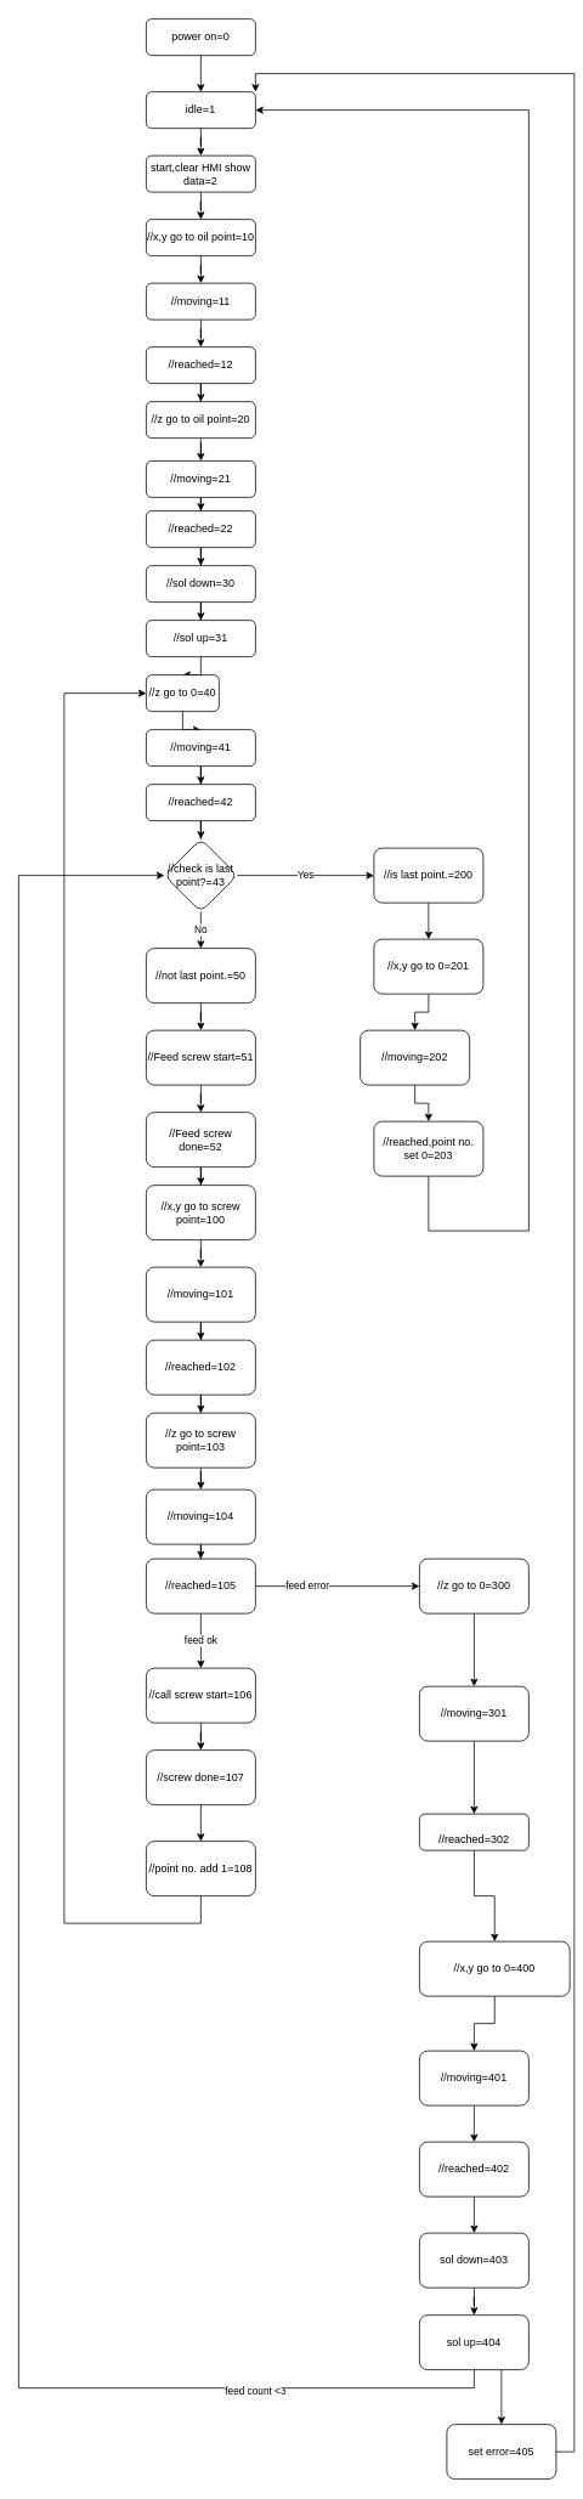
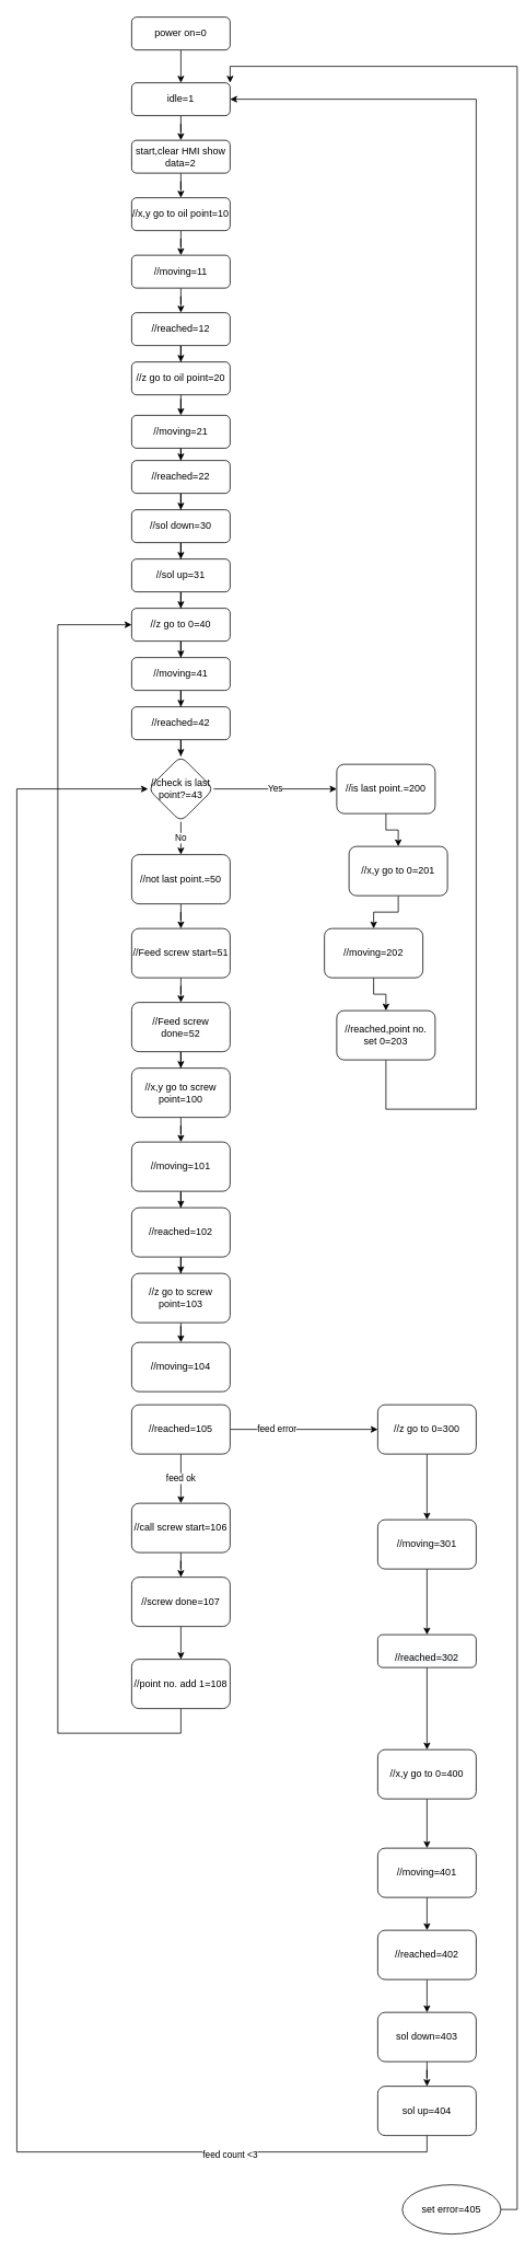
  <mxCell id="0" />
  <mxCell id="1" parent="0" />
  <mxCell id="2" value="" style="edgeStyle=orthogonalEdgeStyle;rounded=0;orthogonalLoop=1;jettySize=auto;html=1;" parent="1" source="3" target="5" edge="1"><mxGeometry relative="1" as="geometry" /></mxCell>
  <mxCell id="3" value="power on=0" style="rounded=1;whiteSpace=wrap;html=1;fontSize=12;glass=0;strokeWidth=1;shadow=0;" parent="1" vertex="1"><mxGeometry x="160" y="20" width="120" height="40" as="geometry" /></mxCell>
  <mxCell id="4" value="" style="edgeStyle=orthogonalEdgeStyle;rounded=0;orthogonalLoop=1;jettySize=auto;html=1;" parent="1" source="5" target="7" edge="1"><mxGeometry relative="1" as="geometry" /></mxCell>
  <mxCell id="5" value="idle=1" style="rounded=1;whiteSpace=wrap;html=1;fontSize=12;glass=0;strokeWidth=1;shadow=0;" parent="1" vertex="1"><mxGeometry x="160" y="100" width="120" height="40" as="geometry" /></mxCell>
  <mxCell id="6" value="" style="edgeStyle=orthogonalEdgeStyle;rounded=0;orthogonalLoop=1;jettySize=auto;html=1;" parent="1" source="7" target="9" edge="1"><mxGeometry relative="1" as="geometry" /></mxCell>
  <mxCell id="7" value="start,clear HMI show data=2" style="rounded=1;whiteSpace=wrap;html=1;fontSize=12;glass=0;strokeWidth=1;shadow=0;" parent="1" vertex="1"><mxGeometry x="160" y="170" width="120" height="40" as="geometry" /></mxCell>
  <mxCell id="8" value="" style="edgeStyle=orthogonalEdgeStyle;rounded=0;orthogonalLoop=1;jettySize=auto;html=1;" parent="1" source="9" target="11" edge="1"><mxGeometry relative="1" as="geometry" /></mxCell>
  <mxCell id="9" value="//x,y go to oil point=10" style="rounded=1;whiteSpace=wrap;html=1;fontSize=12;glass=0;strokeWidth=1;shadow=0;" parent="1" vertex="1"><mxGeometry x="160" y="240" width="120" height="40" as="geometry" /></mxCell>
  <mxCell id="10" value="" style="edgeStyle=orthogonalEdgeStyle;rounded=0;orthogonalLoop=1;jettySize=auto;html=1;" parent="1" source="11" target="13" edge="1"><mxGeometry relative="1" as="geometry" /></mxCell>
  <mxCell id="11" value="//moving=11" style="rounded=1;whiteSpace=wrap;html=1;fontSize=12;glass=0;strokeWidth=1;shadow=0;" parent="1" vertex="1"><mxGeometry x="160" y="310" width="120" height="40" as="geometry" /></mxCell>
  <mxCell id="12" value="" style="edgeStyle=orthogonalEdgeStyle;rounded=0;orthogonalLoop=1;jettySize=auto;html=1;" parent="1" source="13" target="15" edge="1"><mxGeometry relative="1" as="geometry" /></mxCell>
  <mxCell id="13" value="//reached=12" style="rounded=1;whiteSpace=wrap;html=1;fontSize=12;glass=0;strokeWidth=1;shadow=0;" parent="1" vertex="1"><mxGeometry x="160" y="380" width="120" height="40" as="geometry" /></mxCell>
  <mxCell id="14" value="" style="edgeStyle=orthogonalEdgeStyle;rounded=0;orthogonalLoop=1;jettySize=auto;html=1;" parent="1" source="15" target="17" edge="1"><mxGeometry relative="1" as="geometry" /></mxCell>
  <mxCell id="15" value="//z go to oil point=20" style="rounded=1;whiteSpace=wrap;html=1;fontSize=12;glass=0;strokeWidth=1;shadow=0;" parent="1" vertex="1"><mxGeometry x="160" y="440" width="120" height="40" as="geometry" /></mxCell>
  <mxCell id="16" value="" style="edgeStyle=orthogonalEdgeStyle;rounded=0;orthogonalLoop=1;jettySize=auto;html=1;" parent="1" source="17" target="19" edge="1"><mxGeometry relative="1" as="geometry" /></mxCell>
  <mxCell id="17" value="//moving=21" style="rounded=1;whiteSpace=wrap;html=1;fontSize=12;glass=0;strokeWidth=1;shadow=0;" parent="1" vertex="1"><mxGeometry x="160" y="505" width="120" height="40" as="geometry" /></mxCell>
  <mxCell id="18" value="" style="edgeStyle=orthogonalEdgeStyle;rounded=0;orthogonalLoop=1;jettySize=auto;html=1;" parent="1" source="19" target="21" edge="1"><mxGeometry relative="1" as="geometry" /></mxCell>
  <mxCell id="19" value="//reached=22" style="rounded=1;whiteSpace=wrap;html=1;fontSize=12;glass=0;strokeWidth=1;shadow=0;" parent="1" vertex="1"><mxGeometry x="160" y="560" width="120" height="40" as="geometry" /></mxCell>
  <mxCell id="20" value="" style="edgeStyle=orthogonalEdgeStyle;rounded=0;orthogonalLoop=1;jettySize=auto;html=1;" parent="1" source="21" target="23" edge="1"><mxGeometry relative="1" as="geometry" /></mxCell>
  <mxCell id="21" value="//sol down=30" style="rounded=1;whiteSpace=wrap;html=1;fontSize=12;glass=0;strokeWidth=1;shadow=0;" parent="1" vertex="1"><mxGeometry x="160" y="620" width="120" height="40" as="geometry" /></mxCell>
  <mxCell id="22" value="" style="edgeStyle=orthogonalEdgeStyle;rounded=0;orthogonalLoop=1;jettySize=auto;html=1;" parent="1" source="23" target="25" edge="1"><mxGeometry relative="1" as="geometry" /></mxCell>
  <mxCell id="23" value="//sol up=31" style="rounded=1;whiteSpace=wrap;html=1;fontSize=12;glass=0;strokeWidth=1;shadow=0;" parent="1" vertex="1"><mxGeometry x="160" y="680" width="120" height="40" as="geometry" /></mxCell>
  <mxCell id="24" value="" style="edgeStyle=orthogonalEdgeStyle;rounded=0;orthogonalLoop=1;jettySize=auto;html=1;" parent="1" source="25" target="27" edge="1"><mxGeometry relative="1" as="geometry" /></mxCell>
- <mxCell id="25" value="//z go to 0=40" style="rounded=1;whiteSpace=wrap;html=1;fontSize=12;glass=0;strokeWidth=1;shadow=0;" parent="1" vertex="1"><mxGeometry x="160" y="740" width="80" height="40" as="geometry" /></mxCell>
+ <mxCell id="25" value="//z go to 0=40" style="rounded=1;whiteSpace=wrap;html=1;fontSize=12;glass=0;strokeWidth=1;shadow=0;" parent="1" vertex="1"><mxGeometry x="160" y="740" width="120" height="40" as="geometry" /></mxCell>
  <mxCell id="26" value="" style="edgeStyle=orthogonalEdgeStyle;rounded=0;orthogonalLoop=1;jettySize=auto;html=1;" parent="1" source="27" target="29" edge="1"><mxGeometry relative="1" as="geometry" /></mxCell>
  <mxCell id="27" value="//moving=41" style="rounded=1;whiteSpace=wrap;html=1;fontSize=12;glass=0;strokeWidth=1;shadow=0;" parent="1" vertex="1"><mxGeometry x="160" y="800" width="120" height="40" as="geometry" /></mxCell>
  <mxCell id="28" value="" style="edgeStyle=orthogonalEdgeStyle;rounded=0;orthogonalLoop=1;jettySize=auto;html=1;" parent="1" source="29" target="32" edge="1"><mxGeometry relative="1" as="geometry" /></mxCell>
  <mxCell id="29" value="//reached=42" style="rounded=1;whiteSpace=wrap;html=1;fontSize=12;glass=0;strokeWidth=1;shadow=0;" parent="1" vertex="1"><mxGeometry x="160" y="860" width="120" height="40" as="geometry" /></mxCell>
  <mxCell id="30" value="No" style="edgeStyle=orthogonalEdgeStyle;rounded=0;orthogonalLoop=1;jettySize=auto;html=1;" parent="1" source="32" target="34" edge="1"><mxGeometry relative="1" as="geometry" /></mxCell>
  <mxCell id="31" value="Yes" style="edgeStyle=orthogonalEdgeStyle;rounded=0;orthogonalLoop=1;jettySize=auto;html=1;" parent="1" source="32" target="59" edge="1"><mxGeometry relative="1" as="geometry" /></mxCell>
  <mxCell id="32" value="//check is last point?=43" style="rhombus;whiteSpace=wrap;html=1;rounded=1;shadow=0;strokeWidth=1;glass=0;" parent="1" vertex="1"><mxGeometry x="180" y="920" width="80" height="80" as="geometry" /></mxCell>
  <mxCell id="33" value="" style="edgeStyle=orthogonalEdgeStyle;rounded=0;orthogonalLoop=1;jettySize=auto;html=1;" parent="1" source="34" target="36" edge="1"><mxGeometry relative="1" as="geometry" /></mxCell>
  <mxCell id="34" value="//not last point.=50" style="whiteSpace=wrap;html=1;rounded=1;shadow=0;strokeWidth=1;glass=0;" parent="1" vertex="1"><mxGeometry x="160" y="1040" width="120" height="60" as="geometry" /></mxCell>
  <mxCell id="35" value="" style="edgeStyle=orthogonalEdgeStyle;rounded=0;orthogonalLoop=1;jettySize=auto;html=1;" parent="1" source="36" target="38" edge="1"><mxGeometry relative="1" as="geometry" /></mxCell>
  <mxCell id="36" value="//Feed screw start=51" style="whiteSpace=wrap;html=1;rounded=1;shadow=0;strokeWidth=1;glass=0;" parent="1" vertex="1"><mxGeometry x="160" y="1130" width="120" height="60" as="geometry" /></mxCell>
  <mxCell id="37" value="" style="edgeStyle=orthogonalEdgeStyle;rounded=0;orthogonalLoop=1;jettySize=auto;html=1;" parent="1" source="38" target="40" edge="1"><mxGeometry relative="1" as="geometry" /></mxCell>
  <mxCell id="38" value="//Feed screw done=52" style="whiteSpace=wrap;html=1;rounded=1;shadow=0;strokeWidth=1;glass=0;" parent="1" vertex="1"><mxGeometry x="160" y="1220" width="120" height="60" as="geometry" /></mxCell>
  <mxCell id="39" value="" style="edgeStyle=orthogonalEdgeStyle;rounded=0;orthogonalLoop=1;jettySize=auto;html=1;" parent="1" source="40" target="42" edge="1"><mxGeometry relative="1" as="geometry" /></mxCell>
  <mxCell id="40" value="//x,y go to screw point=100" style="whiteSpace=wrap;html=1;rounded=1;shadow=0;strokeWidth=1;glass=0;" parent="1" vertex="1"><mxGeometry x="160" y="1300" width="120" height="60" as="geometry" /></mxCell>
  <mxCell id="41" value="" style="edgeStyle=orthogonalEdgeStyle;rounded=0;orthogonalLoop=1;jettySize=auto;html=1;" parent="1" source="42" target="44" edge="1"><mxGeometry relative="1" as="geometry" /></mxCell>
  <mxCell id="42" value="//moving=101" style="whiteSpace=wrap;html=1;rounded=1;shadow=0;strokeWidth=1;glass=0;" parent="1" vertex="1"><mxGeometry x="160" y="1390" width="120" height="60" as="geometry" /></mxCell>
  <mxCell id="43" value="" style="edgeStyle=orthogonalEdgeStyle;rounded=0;orthogonalLoop=1;jettySize=auto;html=1;" parent="1" source="44" target="46" edge="1"><mxGeometry relative="1" as="geometry" /></mxCell>
  <mxCell id="44" value="//reached=102" style="whiteSpace=wrap;html=1;rounded=1;shadow=0;strokeWidth=1;glass=0;" parent="1" vertex="1"><mxGeometry x="160" y="1470" width="120" height="60" as="geometry" /></mxCell>
  <mxCell id="45" value="" style="edgeStyle=orthogonalEdgeStyle;rounded=0;orthogonalLoop=1;jettySize=auto;html=1;" parent="1" source="46" target="48" edge="1"><mxGeometry relative="1" as="geometry" /></mxCell>
  <mxCell id="46" value="//z go to screw point=103" style="whiteSpace=wrap;html=1;rounded=1;shadow=0;strokeWidth=1;glass=0;" parent="1" vertex="1"><mxGeometry x="160" y="1550" width="120" height="60" as="geometry" /></mxCell>
- <mxCell id="47" value="" style="edgeStyle=orthogonalEdgeStyle;rounded=0;orthogonalLoop=1;jettySize=auto;html=1;" parent="1" source="48" target="51" edge="1"><mxGeometry relative="1" as="geometry" /></mxCell>
  <mxCell id="48" value="//moving=104" style="whiteSpace=wrap;html=1;rounded=1;shadow=0;strokeWidth=1;glass=0;" parent="1" vertex="1"><mxGeometry x="160" y="1634" width="120" height="60" as="geometry" /></mxCell>
  <mxCell id="49" value="feed ok" style="edgeStyle=orthogonalEdgeStyle;rounded=0;orthogonalLoop=1;jettySize=auto;html=1;" parent="1" source="51" target="53" edge="1"><mxGeometry relative="1" as="geometry" /></mxCell>
  <mxCell id="50" value="feed error" style="edgeStyle=orthogonalEdgeStyle;rounded=0;orthogonalLoop=1;jettySize=auto;html=1;" parent="1" source="51" target="67" edge="1"><mxGeometry x="-0.371" relative="1" as="geometry"><mxPoint as="offset" /></mxGeometry></mxCell>
  <mxCell id="51" value="//reached=105" style="whiteSpace=wrap;html=1;rounded=1;shadow=0;strokeWidth=1;glass=0;" parent="1" vertex="1"><mxGeometry x="160" y="1710" width="120" height="60" as="geometry" /></mxCell>
  <mxCell id="52" value="" style="edgeStyle=orthogonalEdgeStyle;rounded=0;orthogonalLoop=1;jettySize=auto;html=1;" parent="1" source="53" target="55" edge="1"><mxGeometry relative="1" as="geometry" /></mxCell>
  <mxCell id="53" value="//call screw start=106" style="whiteSpace=wrap;html=1;rounded=1;shadow=0;strokeWidth=1;glass=0;" parent="1" vertex="1"><mxGeometry x="160" y="1830" width="120" height="60" as="geometry" /></mxCell>
  <mxCell id="54" value="" style="edgeStyle=orthogonalEdgeStyle;rounded=0;orthogonalLoop=1;jettySize=auto;html=1;" parent="1" source="55" target="57" edge="1"><mxGeometry relative="1" as="geometry" /></mxCell>
  <mxCell id="55" value="//screw done=107" style="whiteSpace=wrap;html=1;rounded=1;shadow=0;strokeWidth=1;glass=0;" parent="1" vertex="1"><mxGeometry x="160" y="1920" width="120" height="60" as="geometry" /></mxCell>
  <mxCell id="56" style="edgeStyle=orthogonalEdgeStyle;rounded=0;orthogonalLoop=1;jettySize=auto;html=1;exitX=0.5;exitY=1;exitDx=0;exitDy=0;entryX=0;entryY=0.5;entryDx=0;entryDy=0;" parent="1" source="57" target="25" edge="1"><mxGeometry relative="1" as="geometry"><mxPoint x="120" y="790" as="targetPoint" /><Array as="points"><mxPoint x="220" y="2110" /><mxPoint x="70" y="2110" /><mxPoint x="70" y="760" /></Array></mxGeometry></mxCell>
  <mxCell id="57" value="//point no. add 1=108" style="whiteSpace=wrap;html=1;rounded=1;shadow=0;strokeWidth=1;glass=0;" parent="1" vertex="1"><mxGeometry x="160" y="2020" width="120" height="60" as="geometry" /></mxCell>
  <mxCell id="58" value="" style="edgeStyle=orthogonalEdgeStyle;rounded=0;orthogonalLoop=1;jettySize=auto;html=1;" parent="1" source="59" target="61" edge="1"><mxGeometry relative="1" as="geometry" /></mxCell>
  <mxCell id="59" value="//is last point.=200" style="whiteSpace=wrap;html=1;rounded=1;shadow=0;strokeWidth=1;glass=0;" parent="1" vertex="1"><mxGeometry x="410" y="930" width="120" height="60" as="geometry" /></mxCell>
  <mxCell id="60" value="" style="edgeStyle=orthogonalEdgeStyle;rounded=0;orthogonalLoop=1;jettySize=auto;html=1;" parent="1" source="61" target="63" edge="1"><mxGeometry relative="1" as="geometry" /></mxCell>
- <mxCell id="61" value="//x,y go to 0=201" style="whiteSpace=wrap;html=1;rounded=1;shadow=0;strokeWidth=1;glass=0;" parent="1" vertex="1"><mxGeometry x="410" y="1030" width="120" height="60" as="geometry" /></mxCell>
+ <mxCell id="61" value="//x,y go to 0=201" style="whiteSpace=wrap;html=1;rounded=1;shadow=0;strokeWidth=1;glass=0;" parent="1" vertex="1"><mxGeometry x="425" y="1030" width="120" height="60" as="geometry" /></mxCell>
  <mxCell id="62" value="" style="edgeStyle=orthogonalEdgeStyle;rounded=0;orthogonalLoop=1;jettySize=auto;html=1;" parent="1" source="63" target="65" edge="1"><mxGeometry relative="1" as="geometry" /></mxCell>
  <mxCell id="63" value="//moving=202" style="whiteSpace=wrap;html=1;rounded=1;shadow=0;strokeWidth=1;glass=0;" parent="1" vertex="1"><mxGeometry x="395" y="1130" width="120" height="60" as="geometry" /></mxCell>
  <mxCell id="64" style="edgeStyle=orthogonalEdgeStyle;rounded=0;orthogonalLoop=1;jettySize=auto;html=1;exitX=0.5;exitY=1;exitDx=0;exitDy=0;entryX=1;entryY=0.5;entryDx=0;entryDy=0;" parent="1" source="65" target="5" edge="1"><mxGeometry relative="1" as="geometry"><Array as="points"><mxPoint x="470" y="1350" /><mxPoint x="580" y="1350" /><mxPoint x="580" y="120" /></Array></mxGeometry></mxCell>
  <mxCell id="65" value="//reached,point no. set 0=203" style="whiteSpace=wrap;html=1;rounded=1;shadow=0;strokeWidth=1;glass=0;" parent="1" vertex="1"><mxGeometry x="410" y="1230" width="120" height="60" as="geometry" /></mxCell>
  <mxCell id="66" value="" style="edgeStyle=orthogonalEdgeStyle;rounded=0;orthogonalLoop=1;jettySize=auto;html=1;" parent="1" source="67" target="69" edge="1"><mxGeometry relative="1" as="geometry" /></mxCell>
  <mxCell id="67" value="//z go to 0=300" style="whiteSpace=wrap;html=1;rounded=1;shadow=0;strokeWidth=1;glass=0;" parent="1" vertex="1"><mxGeometry x="460" y="1710" width="120" height="60" as="geometry" /></mxCell>
  <mxCell id="68" value="" style="edgeStyle=orthogonalEdgeStyle;rounded=0;orthogonalLoop=1;jettySize=auto;html=1;" parent="1" source="69" target="71" edge="1"><mxGeometry relative="1" as="geometry" /></mxCell>
  <mxCell id="69" value="//moving=301" style="whiteSpace=wrap;html=1;rounded=1;shadow=0;strokeWidth=1;glass=0;" parent="1" vertex="1"><mxGeometry x="460" y="1850" width="120" height="60" as="geometry" /></mxCell>
  <mxCell id="70" style="edgeStyle=orthogonalEdgeStyle;rounded=0;orthogonalLoop=1;jettySize=auto;html=1;exitX=0.5;exitY=1;exitDx=0;exitDy=0;entryX=0.5;entryY=0;entryDx=0;entryDy=0;" edge="1" parent="1" source="71" target="73"><mxGeometry relative="1" as="geometry" /></mxCell>
  <mxCell id="71" value="&lt;br&gt;&lt;span style=&quot;color: rgb(0 , 0 , 0) ; font-family: &amp;#34;helvetica&amp;#34; ; font-size: 12px ; font-style: normal ; font-weight: 400 ; letter-spacing: normal ; text-align: center ; text-indent: 0px ; text-transform: none ; word-spacing: 0px ; background-color: rgb(248 , 249 , 250) ; display: inline ; float: none&quot;&gt;//reached=302&lt;/span&gt;&lt;br&gt;" style="whiteSpace=wrap;html=1;rounded=1;shadow=0;strokeWidth=1;glass=0;" parent="1" vertex="1"><mxGeometry x="460" y="1990" width="120" height="40" as="geometry" /></mxCell>
  <mxCell id="72" style="edgeStyle=orthogonalEdgeStyle;rounded=0;orthogonalLoop=1;jettySize=auto;html=1;exitX=0.5;exitY=1;exitDx=0;exitDy=0;entryX=0.5;entryY=0;entryDx=0;entryDy=0;" edge="1" parent="1" source="73" target="75"><mxGeometry relative="1" as="geometry" /></mxCell>
- <mxCell id="73" value="//x,y go to 0=400" style="whiteSpace=wrap;html=1;rounded=1;shadow=0;strokeWidth=1;glass=0;" vertex="1" parent="1"><mxGeometry x="460" y="2130" width="165" height="60" as="geometry" /></mxCell>
+ <mxCell id="73" value="//x,y go to 0=400" style="whiteSpace=wrap;html=1;rounded=1;shadow=0;strokeWidth=1;glass=0;" vertex="1" parent="1"><mxGeometry x="460" y="2130" width="120" height="60" as="geometry" /></mxCell>
  <mxCell id="74" style="edgeStyle=orthogonalEdgeStyle;rounded=0;orthogonalLoop=1;jettySize=auto;html=1;exitX=0.5;exitY=1;exitDx=0;exitDy=0;entryX=0.5;entryY=0;entryDx=0;entryDy=0;" edge="1" parent="1" source="75" target="77"><mxGeometry relative="1" as="geometry" /></mxCell>
  <mxCell id="75" value="//moving=401" style="whiteSpace=wrap;html=1;rounded=1;shadow=0;strokeWidth=1;glass=0;" vertex="1" parent="1"><mxGeometry x="460" y="2250" width="120" height="60" as="geometry" /></mxCell>
  <mxCell id="76" value="" style="edgeStyle=orthogonalEdgeStyle;rounded=0;orthogonalLoop=1;jettySize=auto;html=1;" edge="1" parent="1" source="77" target="79"><mxGeometry relative="1" as="geometry" /></mxCell>
  <mxCell id="77" value="//reached=402" style="whiteSpace=wrap;html=1;rounded=1;shadow=0;strokeWidth=1;glass=0;" vertex="1" parent="1"><mxGeometry x="460" y="2350" width="120" height="60" as="geometry" /></mxCell>
  <mxCell id="78" value="" style="edgeStyle=orthogonalEdgeStyle;rounded=0;orthogonalLoop=1;jettySize=auto;html=1;" edge="1" parent="1" source="79" target="83"><mxGeometry relative="1" as="geometry" /></mxCell>
  <mxCell id="79" value="sol down=403" style="whiteSpace=wrap;html=1;rounded=1;shadow=0;strokeWidth=1;glass=0;" vertex="1" parent="1"><mxGeometry x="460" y="2450" width="120" height="60" as="geometry" /></mxCell>
  <mxCell id="80" style="edgeStyle=orthogonalEdgeStyle;rounded=0;orthogonalLoop=1;jettySize=auto;html=1;exitX=0.5;exitY=1;exitDx=0;exitDy=0;entryX=0;entryY=0.5;entryDx=0;entryDy=0;" edge="1" parent="1" source="83" target="32"><mxGeometry relative="1" as="geometry"><Array as="points"><mxPoint x="520" y="2620" /><mxPoint x="20" y="2620" /><mxPoint x="20" y="960" /></Array></mxGeometry></mxCell>
  <mxCell id="81" value="feed count &amp;lt;3" style="edgeLabel;html=1;align=center;verticalAlign=middle;resizable=0;points=[];" vertex="1" connectable="0" parent="80"><mxGeometry x="-0.778" y="3" relative="1" as="geometry"><mxPoint x="-1" as="offset" /></mxGeometry></mxCell>
- <mxCell id="82" style="edgeStyle=orthogonalEdgeStyle;rounded=0;orthogonalLoop=1;jettySize=auto;html=1;exitX=0.75;exitY=1;exitDx=0;exitDy=0;entryX=0.5;entryY=0;entryDx=0;entryDy=0;" edge="1" parent="1" source="83" target="85"><mxGeometry relative="1" as="geometry" /></mxCell>
  <mxCell id="83" value="sol up=404" style="whiteSpace=wrap;html=1;rounded=1;shadow=0;strokeWidth=1;glass=0;" vertex="1" parent="1"><mxGeometry x="460" y="2540" width="120" height="60" as="geometry" /></mxCell>
  <mxCell id="84" style="edgeStyle=orthogonalEdgeStyle;rounded=0;orthogonalLoop=1;jettySize=auto;html=1;exitX=1;exitY=0.5;exitDx=0;exitDy=0;entryX=1;entryY=0;entryDx=0;entryDy=0;" edge="1" parent="1" source="85" target="5"><mxGeometry relative="1" as="geometry"><mxPoint x="700" y="100" as="targetPoint" /></mxGeometry></mxCell>
- <mxCell id="85" value="set error=405" style="rounded=1;whiteSpace=wrap;html=1;" vertex="1" parent="1"><mxGeometry x="490" y="2660" width="120" height="60" as="geometry" /></mxCell>
+ <mxCell id="85" value="set error=405" style="ellipse;whiteSpace=wrap;html=1;" vertex="1" parent="1"><mxGeometry x="490" y="2660" width="120" height="60" as="geometry" /></mxCell>
